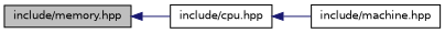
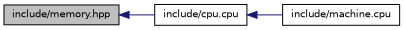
  digraph {
    rankdir=LR
    node [color=black fillcolor=white fontname=Helvetica fontsize=10 shape=record style=filled]
    edge [color=midnightblue dir=back fontname=Helvetica fontsize=10 labelfontname=Helvetica labelfontsize=10 style=solid]
    n1 [fillcolor=grey75 fontcolor=black height=0.2 label="include/memory.hpp" width=0.4]
-   n2 [height=0.2 label="include/cpu.hpp" width=0.4]
-   n3 [height=0.2 label="include/machine.hpp" width=0.4]
+   n2 [height=0.2 label="include/cpu.cpu" width=0.4]
+   n3 [height=0.2 label="include/machine.cpu" width=0.4]
    n1 -> n2
    n2 -> n3
  }
